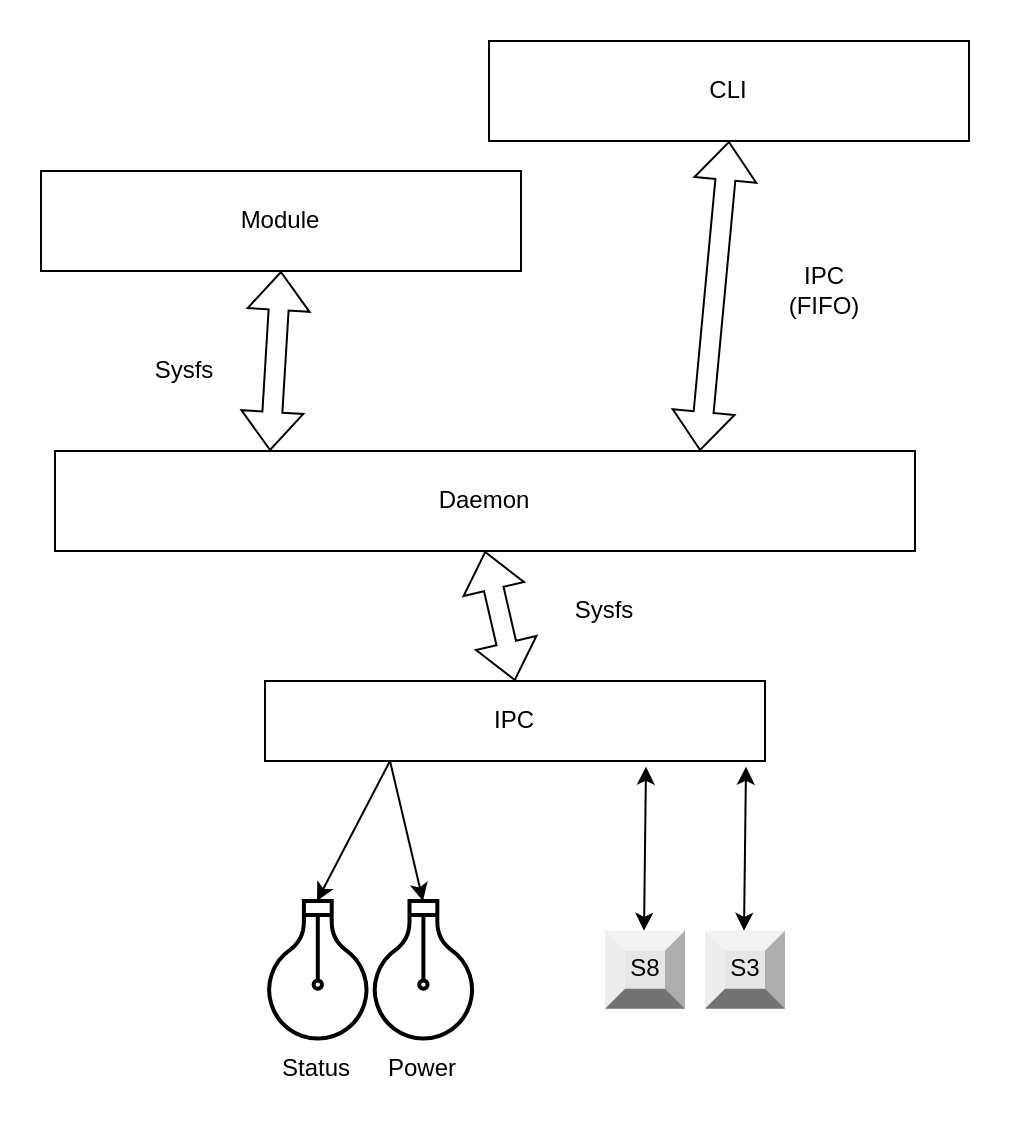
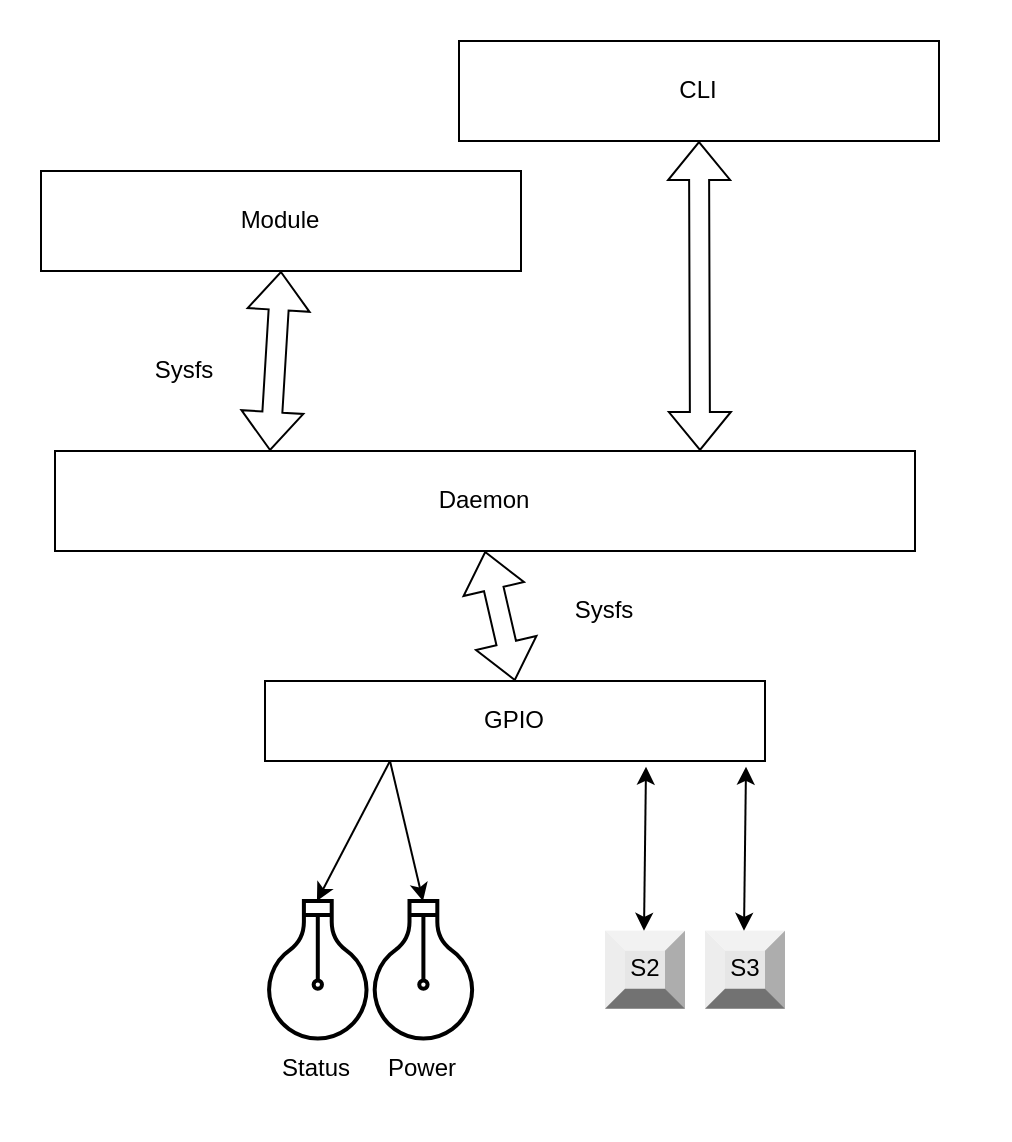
  <mxCell id="0" />
  <mxCell id="1" parent="0" />
  <mxCell id="2" value="Daemon" style="rounded=0;whiteSpace=wrap;html=1;" parent="1" vertex="1"><mxGeometry x="27" y="225" width="430" height="50" as="geometry" /></mxCell>
- <mxCell id="3" value="CLI" style="rounded=0;whiteSpace=wrap;html=1;" parent="1" vertex="1"><mxGeometry x="244" y="20" width="240" height="50" as="geometry" /></mxCell>
+ <mxCell id="3" value="CLI" style="rounded=0;whiteSpace=wrap;html=1;" parent="1" vertex="1"><mxGeometry x="229" y="20" width="240" height="50" as="geometry" /></mxCell>
  <mxCell id="4" value="Module" style="rounded=0;whiteSpace=wrap;html=1;" parent="1" vertex="1"><mxGeometry x="20" y="85" width="240" height="50" as="geometry" /></mxCell>
  <mxCell id="5" value="" style="shape=flexArrow;endArrow=classic;startArrow=classic;html=1;rounded=0;entryX=0.5;entryY=1;entryDx=0;entryDy=0;exitX=0.75;exitY=0;exitDx=0;exitDy=0;" parent="1" source="2" target="3" edge="1"><mxGeometry width="100" height="100" relative="1" as="geometry"><mxPoint x="372" y="210" as="sourcePoint" /><mxPoint x="472" y="110" as="targetPoint" /></mxGeometry></mxCell>
- <mxCell id="6" value="IPC (FIFO)" style="text;html=1;strokeColor=none;fillColor=none;align=center;verticalAlign=middle;whiteSpace=wrap;rounded=0;" parent="1" vertex="1"><mxGeometry x="382" y="130" width="60" height="30" as="geometry" /></mxCell>
  <mxCell id="7" value="" style="shape=flexArrow;endArrow=classic;startArrow=classic;html=1;rounded=0;entryX=0.5;entryY=1;entryDx=0;entryDy=0;exitX=0.25;exitY=0;exitDx=0;exitDy=0;" parent="1" source="2" target="4" edge="1"><mxGeometry width="100" height="100" relative="1" as="geometry"><mxPoint x="374.5" y="235" as="sourcePoint" /><mxPoint x="374" y="80" as="targetPoint" /></mxGeometry></mxCell>
  <mxCell id="8" value="Sysfs" style="text;html=1;strokeColor=none;fillColor=none;align=center;verticalAlign=middle;whiteSpace=wrap;rounded=0;" parent="1" vertex="1"><mxGeometry x="62" y="170" width="60" height="30" as="geometry" /></mxCell>
  <mxCell id="9" value="" style="html=1;verticalLabelPosition=bottom;align=center;labelBackgroundColor=#ffffff;verticalAlign=top;strokeWidth=2;strokeColor=#000000;shadow=0;dashed=0;shape=mxgraph.ios7.icons.lightbulb;rotation=-180;" parent="1" vertex="1"><mxGeometry x="132" y="450" width="52.8" height="68.78" as="geometry" /></mxCell>
- <mxCell id="10" value="IPC" style="rounded=0;whiteSpace=wrap;html=1;strokeColor=#000000;" parent="1" vertex="1"><mxGeometry x="132" y="340" width="250" height="40" as="geometry" /></mxCell>
+ <mxCell id="10" value="GPIO" style="rounded=0;whiteSpace=wrap;html=1;strokeColor=#000000;" parent="1" vertex="1"><mxGeometry x="132" y="340" width="250" height="40" as="geometry" /></mxCell>
  <mxCell id="11" value="" style="shape=flexArrow;endArrow=classic;startArrow=classic;html=1;rounded=0;exitX=0.5;exitY=0;exitDx=0;exitDy=0;entryX=0.5;entryY=1;entryDx=0;entryDy=0;" parent="1" source="10" target="2" edge="1"><mxGeometry width="100" height="100" relative="1" as="geometry"><mxPoint x="252" y="330" as="sourcePoint" /><mxPoint x="253" y="270" as="targetPoint" /></mxGeometry></mxCell>
  <mxCell id="12" value="" style="html=1;verticalLabelPosition=bottom;align=center;labelBackgroundColor=#ffffff;verticalAlign=top;strokeWidth=2;strokeColor=#000000;shadow=0;dashed=0;shape=mxgraph.ios7.icons.lightbulb;rotation=-180;" parent="1" vertex="1"><mxGeometry x="184.8" y="450" width="52.8" height="68.78" as="geometry" /></mxCell>
  <mxCell id="13" value="Status" style="text;html=1;strokeColor=none;fillColor=none;align=center;verticalAlign=middle;whiteSpace=wrap;rounded=0;" parent="1" vertex="1"><mxGeometry x="128.4" y="518.78" width="60" height="30" as="geometry" /></mxCell>
  <mxCell id="14" value="Power" style="text;html=1;strokeColor=none;fillColor=none;align=center;verticalAlign=middle;whiteSpace=wrap;rounded=0;" parent="1" vertex="1"><mxGeometry x="181.2" y="518.78" width="60" height="30" as="geometry" /></mxCell>
  <mxCell id="15" value="" style="endArrow=classic;html=1;rounded=0;entryX=0.508;entryY=1;entryDx=0;entryDy=0;entryPerimeter=0;exitX=0.25;exitY=1;exitDx=0;exitDy=0;" parent="1" source="10" target="9" edge="1"><mxGeometry width="50" height="50" relative="1" as="geometry"><mxPoint x="112" y="450" as="sourcePoint" /><mxPoint x="162" y="400" as="targetPoint" /></mxGeometry></mxCell>
  <mxCell id="16" value="" style="endArrow=classic;html=1;rounded=0;entryX=0.504;entryY=1;entryDx=0;entryDy=0;entryPerimeter=0;exitX=0.25;exitY=1;exitDx=0;exitDy=0;" parent="1" source="10" target="12" edge="1"><mxGeometry width="50" height="50" relative="1" as="geometry"><mxPoint x="204.5" y="390" as="sourcePoint" /><mxPoint x="167.978" y="460" as="targetPoint" /></mxGeometry></mxCell>
- <mxCell id="17" value="S8" style="labelPosition=center;verticalLabelPosition=middle;align=center;html=1;shape=mxgraph.basic.shaded_button;dx=10;fillColor=#E6E6E6;strokeColor=none;" parent="1" vertex="1"><mxGeometry x="302" y="464.89" width="40" height="39" as="geometry" /></mxCell>
+ <mxCell id="17" value="S2" style="labelPosition=center;verticalLabelPosition=middle;align=center;html=1;shape=mxgraph.basic.shaded_button;dx=10;fillColor=#E6E6E6;strokeColor=none;" parent="1" vertex="1"><mxGeometry x="302" y="464.89" width="40" height="39" as="geometry" /></mxCell>
  <mxCell id="18" value="S3" style="labelPosition=center;verticalLabelPosition=middle;align=center;html=1;shape=mxgraph.basic.shaded_button;dx=10;fillColor=#E6E6E6;strokeColor=none;" parent="1" vertex="1"><mxGeometry x="352" y="464.89" width="40" height="39" as="geometry" /></mxCell>
  <mxCell id="19" value="" style="endArrow=classic;startArrow=classic;html=1;rounded=0;exitX=0.475;exitY=0.003;exitDx=0;exitDy=0;exitPerimeter=0;entryX=0.56;entryY=1.075;entryDx=0;entryDy=0;entryPerimeter=0;" parent="1" edge="1"><mxGeometry width="50" height="50" relative="1" as="geometry"><mxPoint x="321.5" y="464.887" as="sourcePoint" /><mxPoint x="322.5" y="382.88" as="targetPoint" /></mxGeometry></mxCell>
  <mxCell id="20" value="" style="endArrow=classic;startArrow=classic;html=1;rounded=0;exitX=0.475;exitY=0.003;exitDx=0;exitDy=0;exitPerimeter=0;entryX=0.56;entryY=1.075;entryDx=0;entryDy=0;entryPerimeter=0;" parent="1" edge="1"><mxGeometry width="50" height="50" relative="1" as="geometry"><mxPoint x="371.5" y="464.887" as="sourcePoint" /><mxPoint x="372.5" y="382.88" as="targetPoint" /></mxGeometry></mxCell>
  <mxCell id="21" value="Sysfs" style="text;html=1;strokeColor=none;fillColor=none;align=center;verticalAlign=middle;whiteSpace=wrap;rounded=0;" vertex="1" parent="1"><mxGeometry x="272" y="290" width="60" height="30" as="geometry" /></mxCell>
